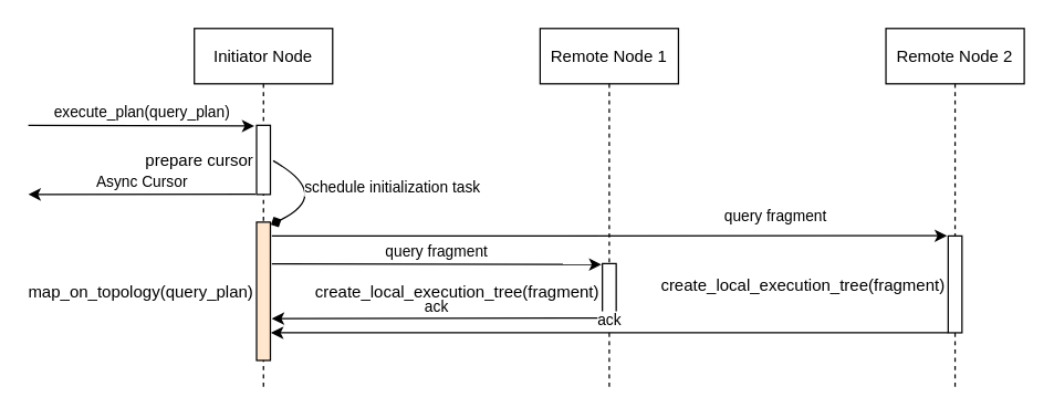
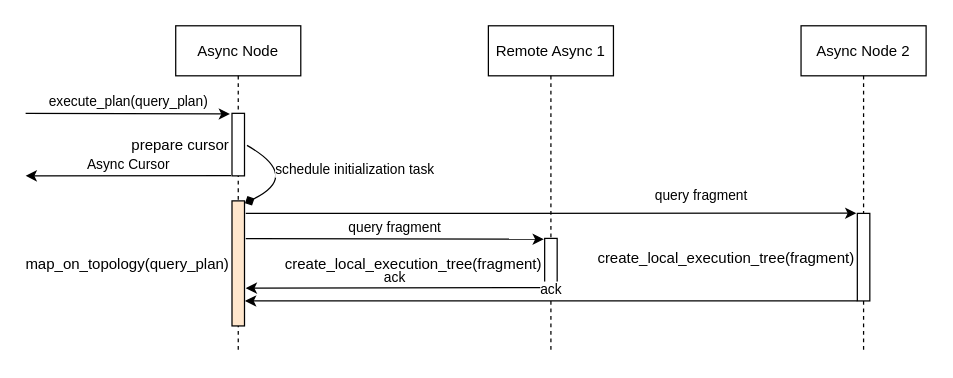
  <mxCell id="0" />
  <mxCell id="1" parent="0" />
  <mxCell id="2" value="query fragment" style="endArrow=classic;html=1;rounded=0;entryX=-0.076;entryY=-0.002;entryDx=0;entryDy=0;entryPerimeter=0;verticalAlign=bottom;exitX=1.1;exitY=0.1;exitDx=0;exitDy=0;exitPerimeter=0;" edge="1" parent="1" source="4" target="11"><mxGeometry x="0.491" y="5" width="50" height="50" relative="1" as="geometry"><mxPoint x="200" y="170" as="sourcePoint" /><mxPoint x="503.67" y="130.68" as="targetPoint" /><mxPoint as="offset" /></mxGeometry></mxCell>
- <mxCell id="3" value="Initiator Node" style="shape=umlLifeline;perimeter=lifelinePerimeter;container=1;collapsible=0;recursiveResize=0;rounded=0;shadow=0;strokeWidth=1;" vertex="1" parent="1"><mxGeometry x="140" y="20" width="100" height="260" as="geometry" /></mxCell>
+ <mxCell id="3" value="Async Node" style="shape=umlLifeline;perimeter=lifelinePerimeter;container=1;collapsible=0;recursiveResize=0;rounded=0;shadow=0;strokeWidth=1;" vertex="1" parent="1"><mxGeometry x="140" y="20" width="100" height="260" as="geometry" /></mxCell>
  <mxCell id="4" value="map_on_topology(query_plan)" style="points=[];perimeter=orthogonalPerimeter;rounded=0;shadow=0;strokeWidth=1;align=right;labelPosition=left;verticalLabelPosition=middle;verticalAlign=middle;fillColor=#ffe6cc;" vertex="1" parent="3"><mxGeometry x="45" y="140" width="10" height="100" as="geometry" /></mxCell>
  <mxCell id="5" value="prepare cursor" style="points=[];perimeter=orthogonalPerimeter;rounded=0;shadow=0;strokeWidth=1;align=right;labelPosition=left;verticalLabelPosition=middle;verticalAlign=middle;" vertex="1" parent="3"><mxGeometry x="45" y="70" width="10" height="50" as="geometry" /></mxCell>
  <mxCell id="6" value="schedule initialization task" style="curved=1;endArrow=diamond;html=1;rounded=0;exitX=1.2;exitY=0.513;exitDx=0;exitDy=0;exitPerimeter=0;entryX=1.04;entryY=0.018;entryDx=0;entryDy=0;entryPerimeter=0;align=left;" edge="1" parent="3" source="5" target="4"><mxGeometry x="-0.442" y="-6" width="50" height="50" relative="1" as="geometry"><mxPoint x="150" y="210" as="sourcePoint" /><mxPoint x="200" y="160" as="targetPoint" /><Array as="points"><mxPoint x="100" y="120" /></Array><mxPoint as="offset" /></mxGeometry></mxCell>
  <mxCell id="7" value="execute_plan(query_plan)" style="endArrow=classic;html=1;rounded=0;verticalAlign=bottom;entryX=-0.16;entryY=0.01;entryDx=0;entryDy=0;entryPerimeter=0;" edge="1" parent="1" target="5"><mxGeometry width="50" height="50" relative="1" as="geometry"><mxPoint x="20" y="90" as="sourcePoint" /><mxPoint x="170" y="90" as="targetPoint" /></mxGeometry></mxCell>
- <mxCell id="8" value="Remote Node 1" style="shape=umlLifeline;perimeter=lifelinePerimeter;container=1;collapsible=0;recursiveResize=0;rounded=0;shadow=0;strokeWidth=1;" vertex="1" parent="1"><mxGeometry x="390" y="20" width="100" height="260" as="geometry" /></mxCell>
+ <mxCell id="8" value="Remote Async 1" style="shape=umlLifeline;perimeter=lifelinePerimeter;container=1;collapsible=0;recursiveResize=0;rounded=0;shadow=0;strokeWidth=1;" vertex="1" parent="1"><mxGeometry x="390" y="20" width="100" height="260" as="geometry" /></mxCell>
  <mxCell id="9" value="create_local_execution_tree(fragment)" style="points=[];perimeter=orthogonalPerimeter;rounded=0;shadow=0;strokeWidth=1;align=right;labelPosition=left;verticalLabelPosition=middle;verticalAlign=middle;" vertex="1" parent="8"><mxGeometry x="45" y="170" width="10" height="40" as="geometry" /></mxCell>
- <mxCell id="10" value="Remote Node 2" style="shape=umlLifeline;perimeter=lifelinePerimeter;container=1;collapsible=0;recursiveResize=0;rounded=0;shadow=0;strokeWidth=1;" vertex="1" parent="1"><mxGeometry x="640" y="20" width="100" height="260" as="geometry" /></mxCell>
+ <mxCell id="10" value="Async Node 2" style="shape=umlLifeline;perimeter=lifelinePerimeter;container=1;collapsible=0;recursiveResize=0;rounded=0;shadow=0;strokeWidth=1;" vertex="1" parent="1"><mxGeometry x="640" y="20" width="100" height="260" as="geometry" /></mxCell>
  <mxCell id="11" value="create_local_execution_tree(fragment)" style="points=[];perimeter=orthogonalPerimeter;rounded=0;shadow=0;strokeWidth=1;align=right;labelPosition=left;verticalLabelPosition=middle;verticalAlign=middle;" vertex="1" parent="10"><mxGeometry x="45" y="150" width="10" height="70" as="geometry" /></mxCell>
  <mxCell id="12" value="query fragment" style="endArrow=classic;html=1;rounded=0;entryX=-0.067;entryY=0.017;entryDx=0;entryDy=0;entryPerimeter=0;verticalAlign=bottom;exitX=1.1;exitY=0.302;exitDx=0;exitDy=0;exitPerimeter=0;" edge="1" parent="1" source="4" target="9"><mxGeometry width="50" height="50" relative="1" as="geometry"><mxPoint x="230" y="120" as="sourcePoint" /><mxPoint x="300" y="160" as="targetPoint" /></mxGeometry></mxCell>
  <mxCell id="13" value="ack" style="endArrow=classic;html=1;rounded=0;exitX=0;exitY=0.983;exitDx=0;exitDy=0;exitPerimeter=0;entryX=1.1;entryY=0.698;entryDx=0;entryDy=0;entryPerimeter=0;verticalAlign=bottom;" edge="1" parent="1" source="9" target="4"><mxGeometry width="50" height="50" relative="1" as="geometry"><mxPoint x="360" y="210" as="sourcePoint" /><mxPoint x="410" y="160" as="targetPoint" /></mxGeometry></mxCell>
  <mxCell id="14" value="ack" style="endArrow=classic;html=1;rounded=0;exitX=0;exitY=1;exitDx=0;exitDy=0;exitPerimeter=0;verticalAlign=bottom;entryX=1.039;entryY=0.8;entryDx=0;entryDy=0;entryPerimeter=0;" edge="1" parent="1" source="11" target="4"><mxGeometry width="50" height="50" relative="1" as="geometry"><mxPoint x="445" y="179.32" as="sourcePoint" /><mxPoint x="200" y="240" as="targetPoint" /></mxGeometry></mxCell>
  <mxCell id="15" value="Async Cursor" style="endArrow=classic;html=1;rounded=0;exitX=-0.076;exitY=0.997;exitDx=0;exitDy=0;exitPerimeter=0;verticalAlign=bottom;" edge="1" parent="1" source="5"><mxGeometry width="50" height="50" relative="1" as="geometry"><mxPoint x="320" y="210" as="sourcePoint" /><mxPoint x="20" y="140" as="targetPoint" /></mxGeometry></mxCell>
